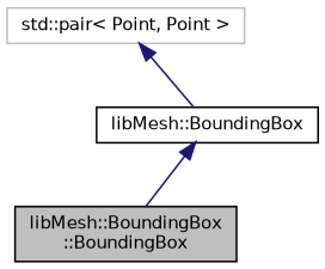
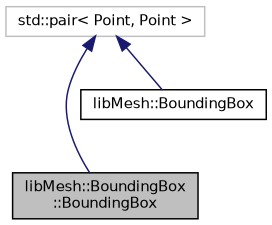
  digraph {
    node [color=black fillcolor=white fontname=Helvetica fontsize=10 shape=record style=filled]
    edge [color=midnightblue dir=back fontname=Helvetica fontsize=10 labelfontname=Helvetica labelfontsize=10 style=solid]
    n1 [fillcolor=grey75 fontcolor=black height=0.2 label="libMesh::BoundingBox\l::BoundingBox" width=0.4]
    n2 [height=0.2 label="libMesh::BoundingBox" width=0.4]
    n3 [color=grey75 height=0.2 label="std::pair\< Point, Point \>" width=0.4]
-   n2 -> n1
+   n3 -> n1
    n3 -> n2
  }
